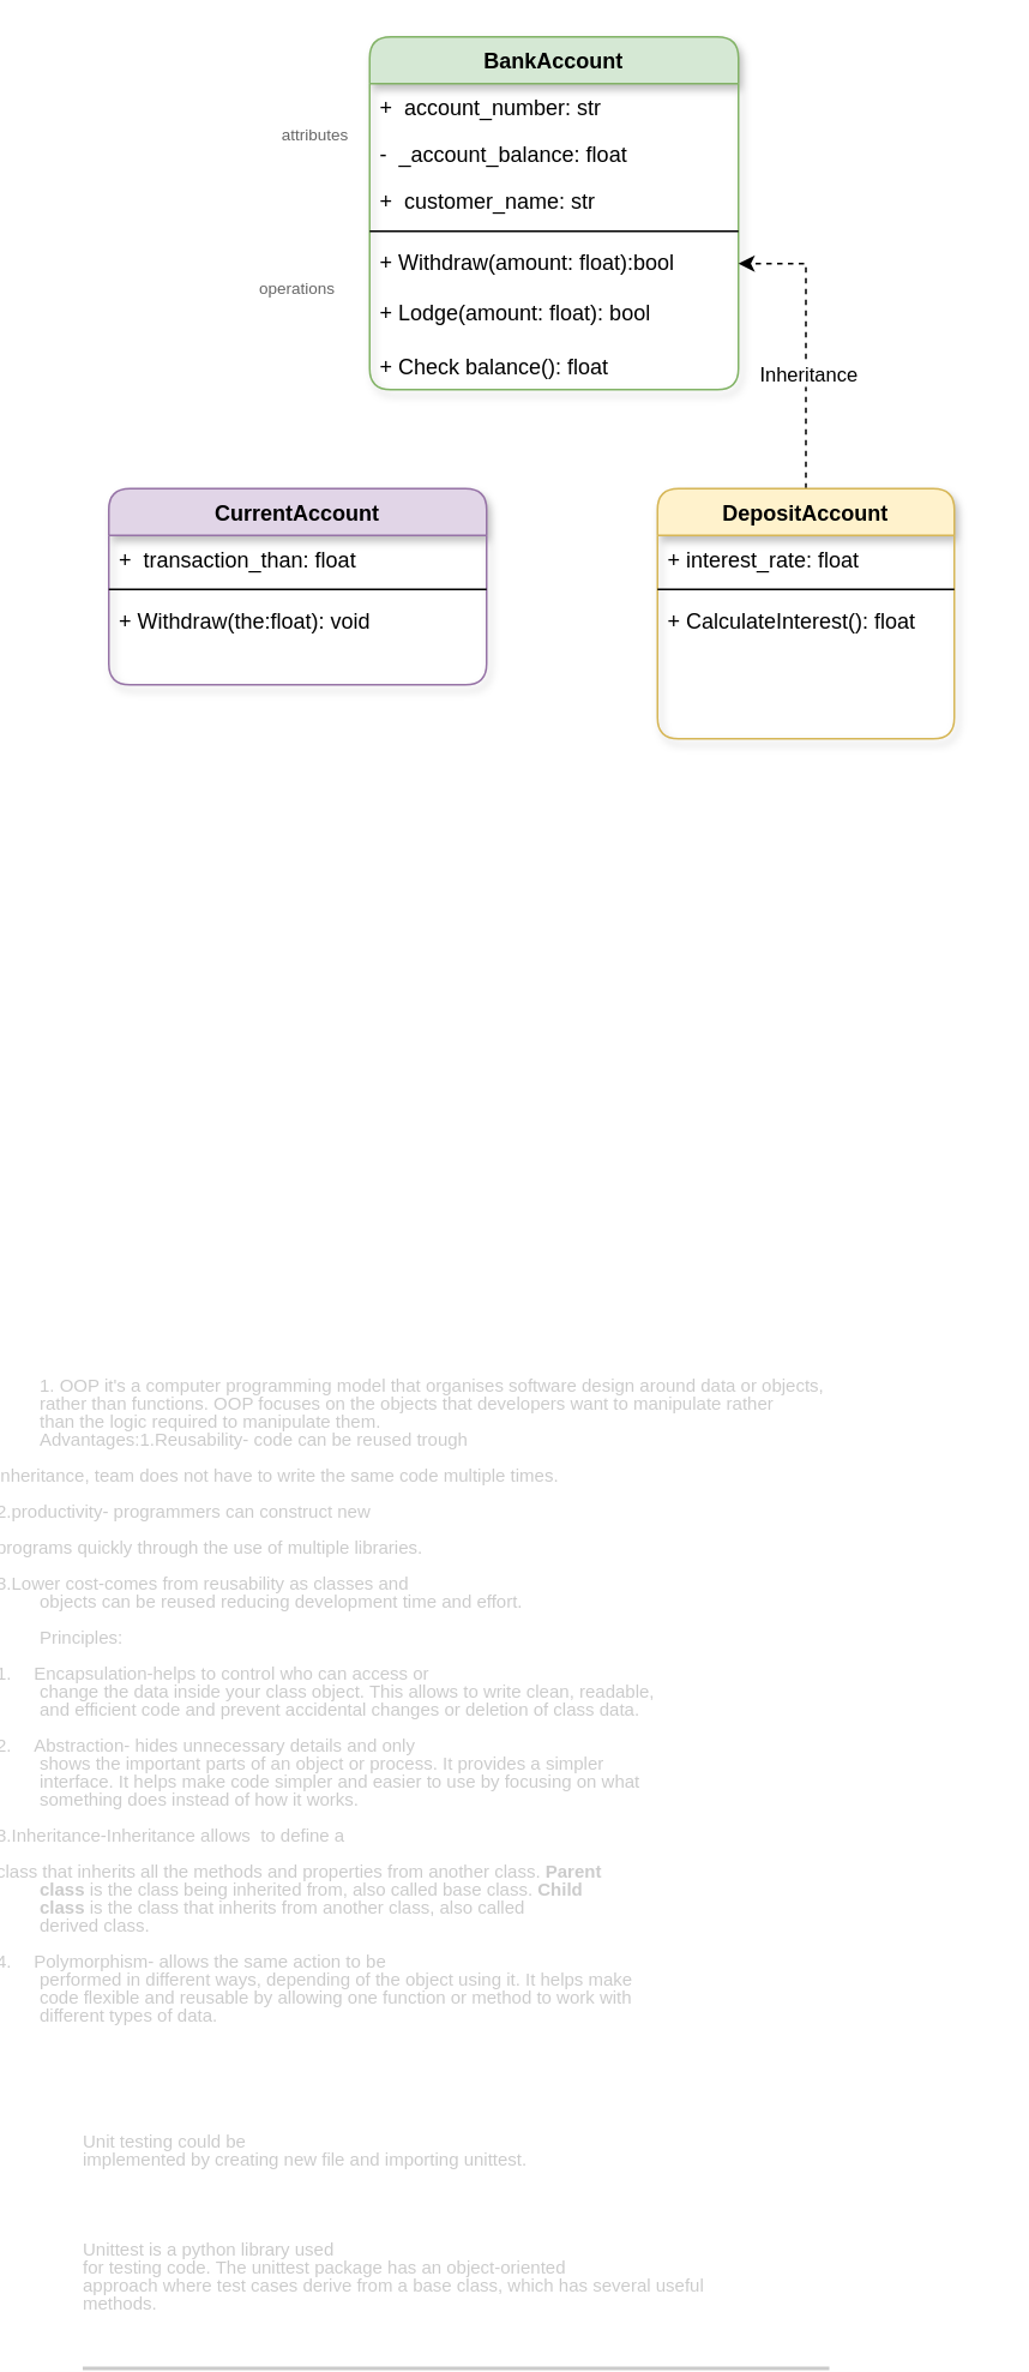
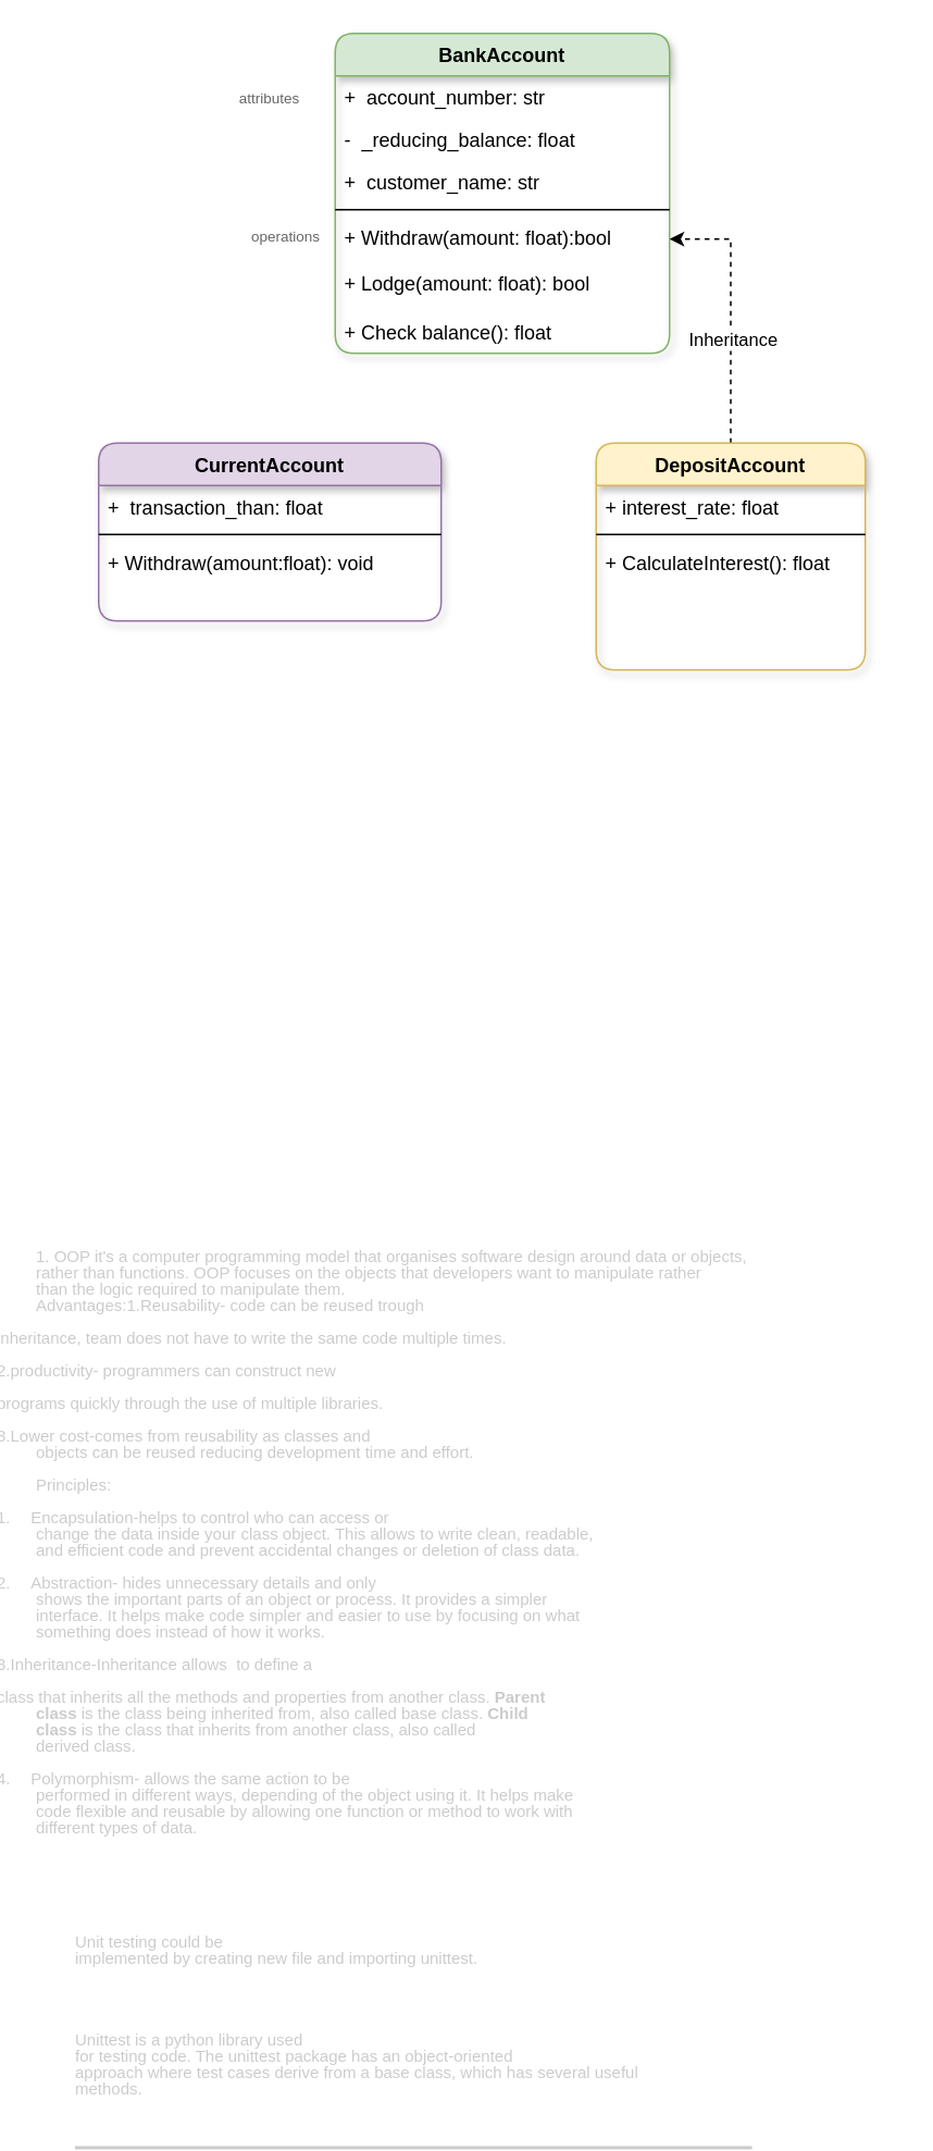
  <mxCell id="0" />
  <mxCell id="1" parent="0" />
  <mxCell id="2" value="BankAccount" style="swimlane;fontStyle=1;align=center;verticalAlign=top;childLayout=stackLayout;horizontal=1;startSize=26;horizontalStack=0;resizeParent=1;resizeLast=0;collapsible=1;marginBottom=0;rounded=1;shadow=1;strokeWidth=1;fillColor=#d5e8d4;strokeColor=#82b366;glass=0;" parent="1" vertex="1"><mxGeometry x="205" y="20" width="205" height="196" as="geometry"><mxRectangle x="230" y="140" width="160" height="26" as="alternateBounds" /></mxGeometry></mxCell>
  <mxCell id="3" value="+  account_number: str" style="text;align=left;verticalAlign=top;spacingLeft=4;spacingRight=4;overflow=hidden;rotatable=0;points=[[0,0.5],[1,0.5]];portConstraint=eastwest;" parent="2" vertex="1"><mxGeometry y="26" width="205" height="26" as="geometry" /></mxCell>
- <mxCell id="4" value="-  _account_balance: float" style="text;align=left;verticalAlign=top;spacingLeft=4;spacingRight=4;overflow=hidden;rotatable=0;points=[[0,0.5],[1,0.5]];portConstraint=eastwest;rounded=0;shadow=0;html=0;" parent="2" vertex="1"><mxGeometry y="52" width="205" height="26" as="geometry" /></mxCell>
+ <mxCell id="4" value="-  _reducing_balance: float" style="text;align=left;verticalAlign=top;spacingLeft=4;spacingRight=4;overflow=hidden;rotatable=0;points=[[0,0.5],[1,0.5]];portConstraint=eastwest;rounded=0;shadow=0;html=0;" parent="2" vertex="1"><mxGeometry y="52" width="205" height="26" as="geometry" /></mxCell>
  <mxCell id="5" value="+  customer_name: str" style="text;align=left;verticalAlign=top;spacingLeft=4;spacingRight=4;overflow=hidden;rotatable=0;points=[[0,0.5],[1,0.5]];portConstraint=eastwest;rounded=0;shadow=0;html=0;" parent="2" vertex="1"><mxGeometry y="78" width="205" height="26" as="geometry" /></mxCell>
  <mxCell id="6" value="" style="line;html=1;strokeWidth=1;align=left;verticalAlign=middle;spacingTop=-1;spacingLeft=3;spacingRight=3;rotatable=0;labelPosition=right;points=[];portConstraint=eastwest;" parent="2" vertex="1"><mxGeometry y="104" width="205" height="8" as="geometry" /></mxCell>
  <mxCell id="7" value="+ Withdraw(amount: float):bool" style="text;align=left;verticalAlign=top;spacingLeft=4;spacingRight=4;overflow=hidden;rotatable=0;points=[[0,0.5],[1,0.5]];portConstraint=eastwest;" parent="2" vertex="1"><mxGeometry y="112" width="205" height="28" as="geometry" /></mxCell>
  <mxCell id="8" value="+ Lodge(amount: float): bool" style="text;align=left;verticalAlign=top;spacingLeft=4;spacingRight=4;overflow=hidden;rotatable=0;points=[[0,0.5],[1,0.5]];portConstraint=eastwest;" parent="2" vertex="1"><mxGeometry y="140" width="205" height="30" as="geometry" /></mxCell>
  <mxCell id="9" value="+ Check balance(): float" style="text;align=left;verticalAlign=top;spacingLeft=4;spacingRight=4;overflow=hidden;rotatable=0;points=[[0,0.5],[1,0.5]];portConstraint=eastwest;" parent="2" vertex="1"><mxGeometry y="170" width="205" height="26" as="geometry" /></mxCell>
  <mxCell id="10" value="CurrentAccount" style="swimlane;fontStyle=1;align=center;verticalAlign=top;childLayout=stackLayout;horizontal=1;startSize=26;horizontalStack=0;resizeParent=1;resizeLast=0;collapsible=1;marginBottom=0;rounded=1;shadow=1;strokeWidth=1;fillColor=#e1d5e7;strokeColor=#9673a6;" parent="1" vertex="1"><mxGeometry x="60" y="271" width="210" height="109" as="geometry"><mxRectangle x="130" y="380" width="160" height="26" as="alternateBounds" /></mxGeometry></mxCell>
  <mxCell id="11" value="+  transaction_than: float" style="text;align=left;verticalAlign=top;spacingLeft=4;spacingRight=4;overflow=hidden;rotatable=0;points=[[0,0.5],[1,0.5]];portConstraint=eastwest;" parent="10" vertex="1"><mxGeometry y="26" width="210" height="26" as="geometry" /></mxCell>
  <mxCell id="12" value="" style="line;html=1;strokeWidth=1;align=left;verticalAlign=middle;spacingTop=-1;spacingLeft=3;spacingRight=3;rotatable=0;labelPosition=right;points=[];portConstraint=eastwest;" parent="10" vertex="1"><mxGeometry y="52" width="210" height="8" as="geometry" /></mxCell>
- <mxCell id="13" value="+ Withdraw(the:float): void" style="text;align=left;verticalAlign=top;spacingLeft=4;spacingRight=4;overflow=hidden;rotatable=0;points=[[0,0.5],[1,0.5]];portConstraint=eastwest;" parent="10" vertex="1"><mxGeometry y="60" width="210" height="26" as="geometry" /></mxCell>
+ <mxCell id="13" value="+ Withdraw(amount:float): void" style="text;align=left;verticalAlign=top;spacingLeft=4;spacingRight=4;overflow=hidden;rotatable=0;points=[[0,0.5],[1,0.5]];portConstraint=eastwest;" parent="10" vertex="1"><mxGeometry y="60" width="210" height="26" as="geometry" /></mxCell>
  <mxCell id="14" style="edgeStyle=orthogonalEdgeStyle;rounded=0;orthogonalLoop=1;jettySize=auto;html=1;dashed=1;" parent="1" source="16" target="7" edge="1"><mxGeometry relative="1" as="geometry" /></mxCell>
  <mxCell id="15" value="Inheritance" style="edgeLabel;html=1;align=center;verticalAlign=middle;resizable=0;points=[];" parent="14" vertex="1" connectable="0"><mxGeometry x="-0.209" y="-1" relative="1" as="geometry"><mxPoint as="offset" /></mxGeometry></mxCell>
  <mxCell id="16" value="DepositAccount" style="swimlane;fontStyle=1;align=center;verticalAlign=top;childLayout=stackLayout;horizontal=1;startSize=26;horizontalStack=0;resizeParent=1;resizeLast=0;collapsible=1;marginBottom=0;rounded=1;shadow=1;strokeWidth=1;fillColor=#fff2cc;strokeColor=#d6b656;" parent="1" vertex="1"><mxGeometry x="365" y="271" width="165" height="139" as="geometry"><mxRectangle x="550" y="140" width="160" height="26" as="alternateBounds" /></mxGeometry></mxCell>
  <mxCell id="17" value="+ interest_rate: float" style="text;align=left;verticalAlign=top;spacingLeft=4;spacingRight=4;overflow=hidden;rotatable=0;points=[[0,0.5],[1,0.5]];portConstraint=eastwest;" parent="16" vertex="1"><mxGeometry y="26" width="165" height="26" as="geometry" /></mxCell>
  <mxCell id="18" value="" style="line;html=1;strokeWidth=1;align=left;verticalAlign=middle;spacingTop=-1;spacingLeft=3;spacingRight=3;rotatable=0;labelPosition=right;points=[];portConstraint=eastwest;" parent="16" vertex="1"><mxGeometry y="52" width="165" height="8" as="geometry" /></mxCell>
  <mxCell id="19" value="+ CalculateInterest(): float" style="text;align=left;verticalAlign=top;spacingLeft=4;spacingRight=4;overflow=hidden;rotatable=0;points=[[0,0.5],[1,0.5]];portConstraint=eastwest;" parent="16" vertex="1"><mxGeometry y="60" width="165" height="26" as="geometry" /></mxCell>
  <mxCell id="20" value="&lt;div style=&quot;line-height: 100%;&quot;&gt;1. OOP it's a computer programming model that organises software design around data or objects,&amp;nbsp;&lt;/div&gt;&lt;div style=&quot;line-height: 100%;&quot;&gt;rather than functions. OOP focuses on the objects that developers want to manipulate rather&amp;nbsp;&lt;/div&gt;&lt;div style=&quot;line-height: 100%;&quot;&gt;than the logic required to manipulate them.&lt;div&gt;&lt;span style=&quot;background-color: transparent; color: light-dark(rgb(0, 0, 0), rgb(255, 255, 255));&quot;&gt;Advantages:&lt;/span&gt;&lt;span style=&quot;background-color: transparent; color: light-dark(rgb(0, 0, 0), rgb(255, 255, 255)); text-indent: -18pt;&quot;&gt;1.&lt;/span&gt;&lt;span style=&quot;background-color: transparent; color: light-dark(rgb(0, 0, 0), rgb(255, 255, 255)); text-indent: -18pt;&quot;&gt;Reusability- code can be reused trough&lt;/span&gt;&lt;/div&gt;&lt;div&gt;&lt;p style=&quot;text-indent:-18.0pt;mso-list:l1 level1 lfo1&quot; class=&quot;MsoListParagraphCxSpFirst&quot;&gt;inheritance, team does not have to write the same code multiple times.&lt;/p&gt;&lt;p style=&quot;text-indent:-18.0pt;mso-list:l1 level1 lfo1&quot; class=&quot;MsoListParagraphCxSpFirst&quot;&gt;&lt;span style=&quot;text-indent: -18pt; background-color: transparent; color: light-dark(rgb(0, 0, 0), rgb(255, 255, 255));&quot;&gt;2.p&lt;/span&gt;&lt;span style=&quot;text-indent: -18pt; background-color: transparent; color: light-dark(rgb(0, 0, 0), rgb(255, 255, 255));&quot;&gt;roductivity- programmers can construct new&lt;/span&gt;&lt;/p&gt;&lt;p style=&quot;text-indent:-18.0pt;mso-list:l1 level1 lfo1&quot; class=&quot;MsoListParagraphCxSpMiddle&quot;&gt;programs quickly through the use of multiple libraries.&lt;/p&gt;&lt;p style=&quot;text-indent:-18.0pt;mso-list:l1 level1 lfo1&quot; class=&quot;MsoListParagraphCxSpLast&quot;&gt;3.Lower cost-comes from reusability as classes and&lt;br&gt;objects can be reused reducing development time and effort.&lt;/p&gt;&lt;p class=&quot;MsoNormal&quot;&gt;Principles:&lt;/p&gt;&lt;p style=&quot;text-indent:-18.0pt;mso-list:l0 level1 lfo2&quot; class=&quot;MsoListParagraphCxSpFirst&quot;&gt;1.&lt;span style=&quot;font-variant-numeric: normal; font-variant-east-asian: normal; font-variant-alternates: normal; font-size-adjust: none; font-kerning: auto; font-optical-sizing: auto; font-feature-settings: normal; font-variation-settings: normal; font-variant-position: normal; font-variant-emoji: normal; font-stretch: normal; font-family: &amp;quot;Times New Roman&amp;quot;; line-height: 100%;&quot;&gt;&amp;nbsp;&amp;nbsp;&amp;nbsp;&amp;nbsp;&amp;nbsp;&lt;/span&gt;Encapsulation-helps to control who can access or&lt;br&gt;change the data inside your class object. This allows to write clean, readable,&lt;br&gt;and efficient code and prevent accidental changes or deletion of class data.&lt;/p&gt;&lt;p style=&quot;text-indent:-18.0pt;mso-list:l0 level1 lfo2&quot; class=&quot;MsoListParagraphCxSpMiddle&quot;&gt;2.&lt;span style=&quot;font-variant-numeric: normal; font-variant-east-asian: normal; font-variant-alternates: normal; font-size-adjust: none; font-kerning: auto; font-optical-sizing: auto; font-feature-settings: normal; font-variation-settings: normal; font-variant-position: normal; font-variant-emoji: normal; font-stretch: normal; font-family: &amp;quot;Times New Roman&amp;quot;; line-height: 100%;&quot;&gt;&amp;nbsp;&amp;nbsp;&amp;nbsp;&amp;nbsp;&amp;nbsp;&lt;/span&gt;Abstraction- hides unnecessary details and only&lt;br&gt;shows the important parts of an object or process. It provides a simpler&lt;br&gt;interface. It helps make code simpler and easier to use by focusing on what&lt;br&gt;something does instead of how it works.&lt;/p&gt;&lt;p style=&quot;text-indent:-18.0pt;mso-list:l0 level1 lfo2&quot; class=&quot;MsoListParagraphCxSpMiddle&quot;&gt;&lt;span style=&quot;text-indent: -18pt; background-color: transparent; color: light-dark(rgb(0, 0, 0), rgb(255, 255, 255));&quot;&gt;3.&lt;/span&gt;&lt;span style=&quot;text-indent: -18pt; background-color: transparent; color: light-dark(rgb(0, 0, 0), rgb(255, 255, 255));&quot;&gt;Inheritance-&lt;/span&gt;&lt;span style=&quot;text-indent: -18pt; background-color: transparent; color: light-dark(rgb(0, 0, 0), rgb(255, 255, 255));&quot;&gt;Inheritance allows&amp;nbsp; to define a&lt;/span&gt;&lt;/p&gt;&lt;p style=&quot;text-indent:-18.0pt;mso-list:l0 level1 lfo2&quot; class=&quot;MsoListParagraphCxSpMiddle&quot;&gt;class that inherits all the methods and properties from another class. &lt;b&gt;Parent&lt;br&gt;class&lt;/b&gt;&amp;nbsp;is the class being inherited from, also called base class. &lt;b&gt;Child&lt;br&gt;class&lt;/b&gt;&amp;nbsp;is the class that inherits from another class, also called&lt;br&gt;derived class.&lt;/p&gt;&lt;p style=&quot;text-indent:-18.0pt;mso-list:l0 level1 lfo2&quot; class=&quot;MsoListParagraphCxSpLast&quot;&gt;4.&lt;span style=&quot;font-variant-numeric: normal; font-variant-east-asian: normal; font-variant-alternates: normal; font-size-adjust: none; font-kerning: auto; font-optical-sizing: auto; font-feature-settings: normal; font-variation-settings: normal; font-variant-position: normal; font-variant-emoji: normal; font-stretch: normal; font-family: &amp;quot;Times New Roman&amp;quot;; line-height: 100%;&quot;&gt;&amp;nbsp;&amp;nbsp;&amp;nbsp;&amp;nbsp;&amp;nbsp;&lt;/span&gt;Polymorphism- allows the same action to be&lt;br&gt;performed in different ways, depending of the object using it. It helps make&lt;br&gt;code flexible and reusable by allowing one function or method to work with&lt;br&gt;different types of data.&amp;nbsp;&lt;/p&gt;&lt;p style=&quot;text-indent:-18.0pt;mso-list:l0 level1 lfo2&quot; class=&quot;MsoListParagraphCxSpLast&quot;&gt;&lt;br&gt;&lt;/p&gt;&lt;div style=&quot;mso-element:para-border-div;border:none;border-bottom:solid windowtext 1.5pt;&lt;br/&gt;padding:0cm 0cm 1.0pt 0cm;margin-left:18.0pt;margin-right:0cm&quot;&gt;&lt;br/&gt;&lt;br/&gt;&lt;p style=&quot;border:none;mso-border-bottom-alt:solid windowtext 1.5pt;&lt;br/&gt;padding:0cm;mso-padding-alt:0cm 0cm 1.0pt 0cm&quot; class=&quot;MsoNormal&quot;&gt;Unit testing could be&lt;br/&gt;implemented by creating new file and importing unittest. &lt;/p&gt;&lt;br/&gt;&lt;br/&gt;&lt;p style=&quot;border:none;mso-border-bottom-alt:solid windowtext 1.5pt;&lt;br/&gt;padding:0cm;mso-padding-alt:0cm 0cm 1.0pt 0cm&quot; class=&quot;MsoNormal&quot;&gt;Unittest is a python library used&lt;br/&gt;for testing code. The&amp;nbsp;unittest&amp;nbsp;package has an object-oriented&lt;br/&gt;approach where test cases derive from a base class, which has several useful&lt;br/&gt;methods.&lt;/p&gt;&lt;br/&gt;&lt;br/&gt;&lt;/div&gt;&lt;/div&gt;&lt;/div&gt;" style="text;html=1;align=left;verticalAlign=middle;whiteSpace=wrap;rounded=0;fontSize=10;textOpacity=20;" parent="1" vertex="1"><mxGeometry x="20" y="810" width="530" height="460" as="geometry" /></mxCell>
- <mxCell id="21" value="&lt;font&gt;attributes&lt;/font&gt;" style="text;html=1;align=center;verticalAlign=middle;whiteSpace=wrap;rounded=0;textOpacity=60;fontSize=9;" vertex="1" parent="1"><mxGeometry x="145" y="60" width="60" height="30" as="geometry" /></mxCell>
- <mxCell id="22" value="&lt;font&gt;operations&lt;/font&gt;" style="text;html=1;align=center;verticalAlign=middle;whiteSpace=wrap;rounded=0;textOpacity=60;fontSize=9;" vertex="1" parent="1"><mxGeometry x="135" y="145" width="60" height="30" as="geometry" /></mxCell>
+ <mxCell id="21" value="&lt;font&gt;attributes&lt;/font&gt;" style="text;html=1;align=center;verticalAlign=middle;whiteSpace=wrap;rounded=0;textOpacity=60;fontSize=9;" vertex="1" parent="1"><mxGeometry x="135" y="45" width="60" height="30" as="geometry" /></mxCell>
+ <mxCell id="22" value="&lt;font&gt;operations&lt;/font&gt;" style="text;html=1;align=center;verticalAlign=middle;whiteSpace=wrap;rounded=0;textOpacity=60;fontSize=9;" vertex="1" parent="1"><mxGeometry x="145" y="130" width="60" height="30" as="geometry" /></mxCell>
